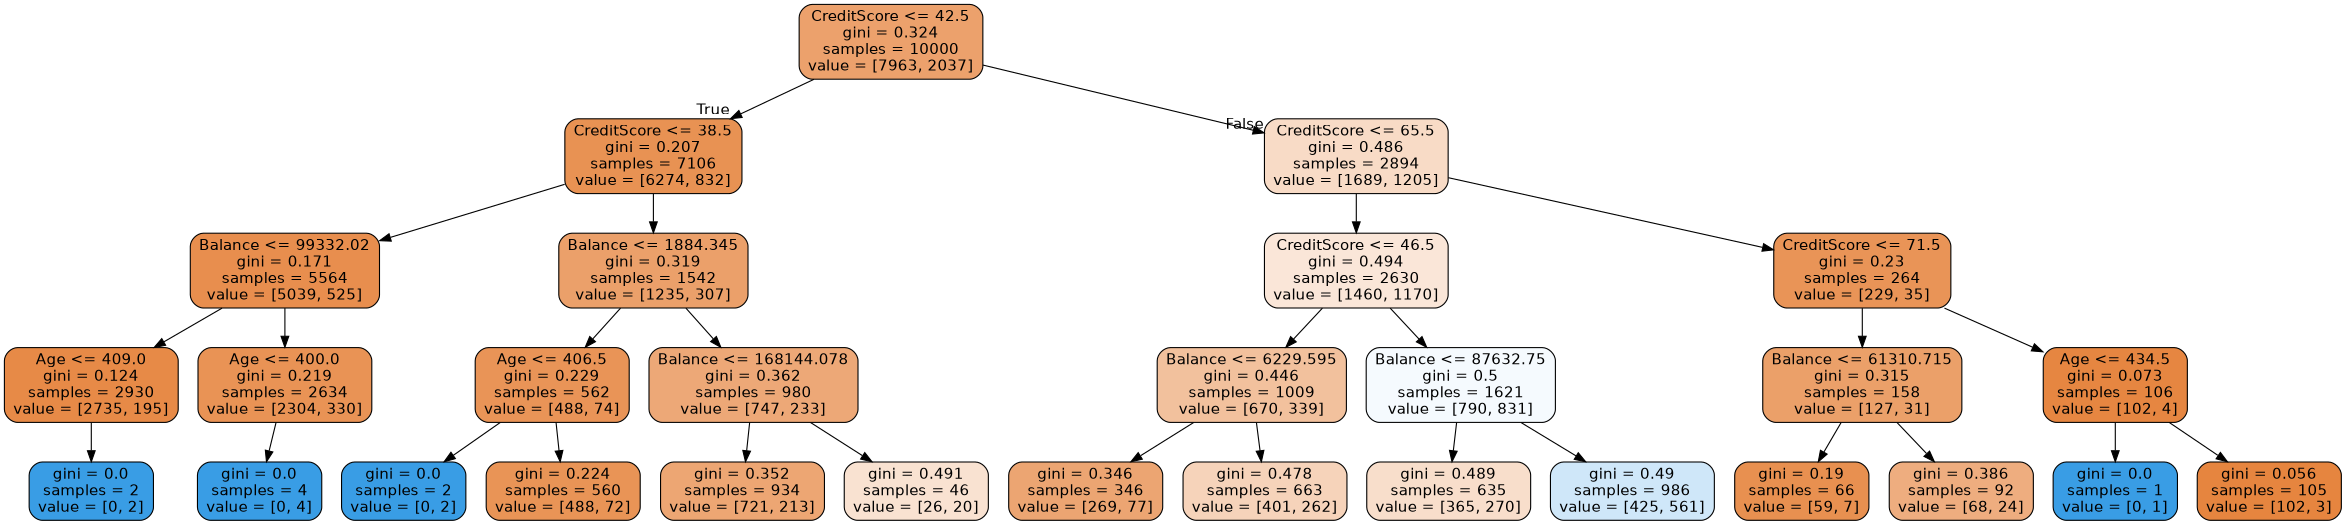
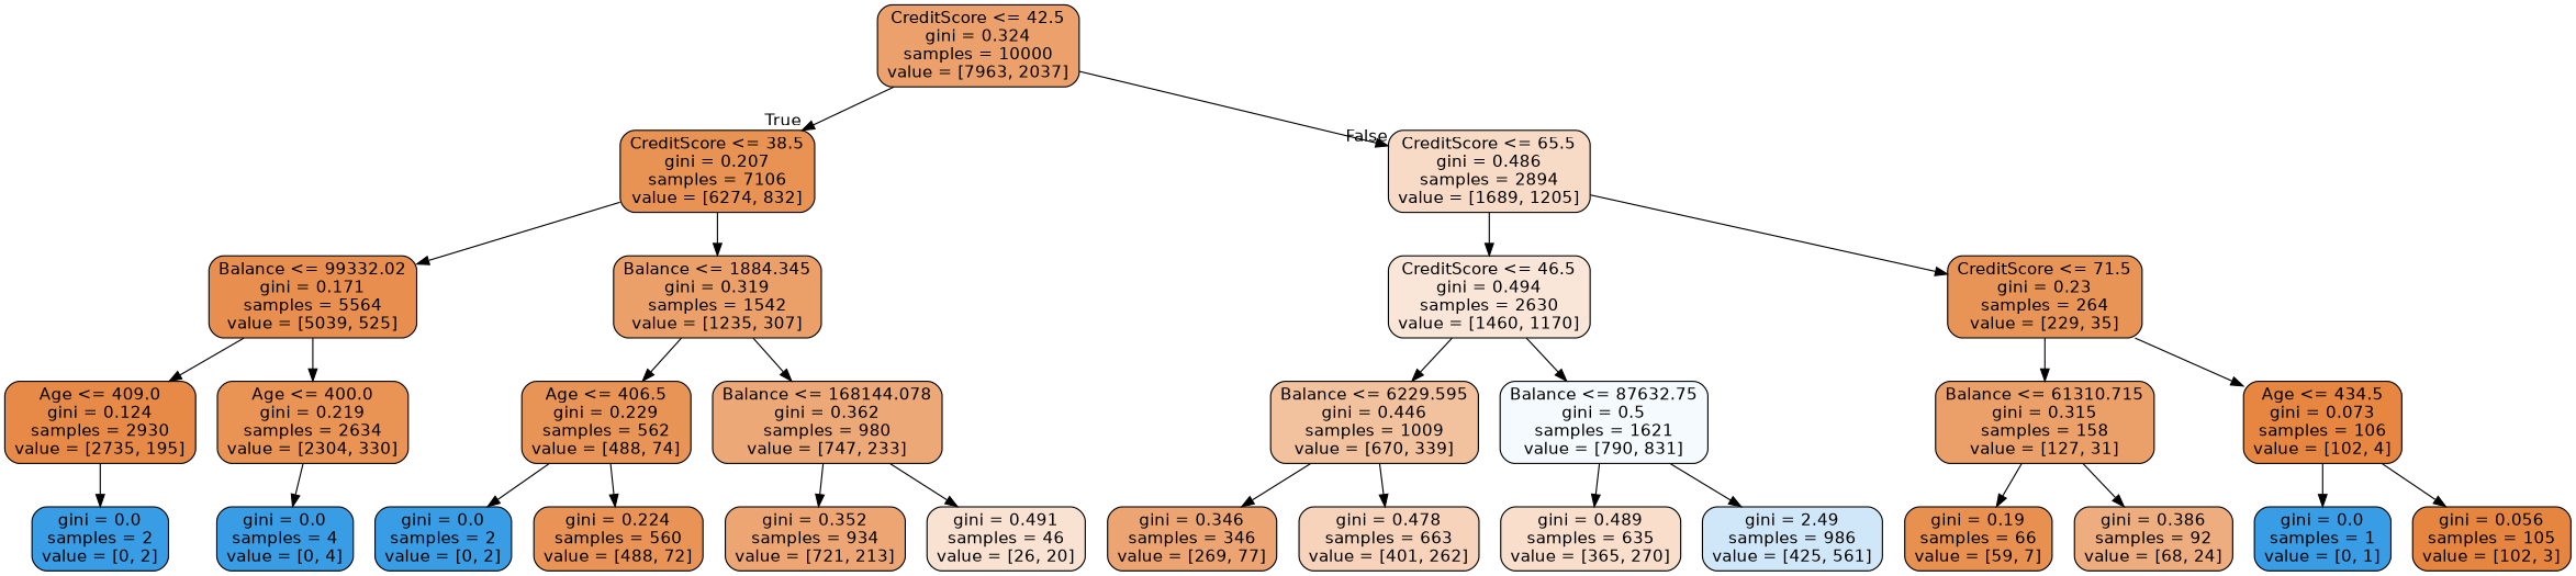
  digraph {
    node [color=black fillcolor="#399de5" fontname=helvetica shape=box style="filled, rounded"]
    edge [fontname=helvetica]
    n1 [fillcolor="#eca16c" label="CreditScore <= 42.5\ngini = 0.324\nsamples = 10000\nvalue = [7963, 2037]"]
    n2 [fillcolor="#e89253" label="CreditScore <= 38.5\ngini = 0.207\nsamples = 7106\nvalue = [6274, 832]"]
    n3 [fillcolor="#f8dbc6" label="CreditScore <= 65.5\ngini = 0.486\nsamples = 2894\nvalue = [1689, 1205]"]
    n4 [fillcolor="#e88e4e" label="Balance <= 99332.02\ngini = 0.171\nsamples = 5564\nvalue = [5039, 525]"]
    n5 [fillcolor="#eba06a" label="Balance <= 1884.345\ngini = 0.319\nsamples = 1542\nvalue = [1235, 307]"]
    n6 [fillcolor="#fae6d8" label="CreditScore <= 46.5\ngini = 0.494\nsamples = 2630\nvalue = [1460, 1170]"]
    n7 [fillcolor="#e99457" label="CreditScore <= 71.5\ngini = 0.23\nsamples = 264\nvalue = [229, 35]"]
    n8 [fillcolor="#e78a47" label="Age <= 409.0\ngini = 0.124\nsamples = 2930\nvalue = [2735, 195]"]
    n9 [fillcolor="#e99355" label="Age <= 400.0\ngini = 0.219\nsamples = 2634\nvalue = [2304, 330]"]
    n10 [fillcolor="#e99457" label="Age <= 406.5\ngini = 0.229\nsamples = 562\nvalue = [488, 74]"]
    n11 [fillcolor="#eda877" label="Balance <= 168144.078\ngini = 0.362\nsamples = 980\nvalue = [747, 233]"]
    n12 [label="gini = 0.0\nsamples = 2\nvalue = [0, 2]"]
    n13 [label="gini = 0.0\nsamples = 4\nvalue = [0, 4]"]
    n14 [label="gini = 0.0\nsamples = 2\nvalue = [0, 2]"]
    n15 [fillcolor="#e99456" label="gini = 0.224\nsamples = 560\nvalue = [488, 72]"]
    n16 [fillcolor="#eda673" label="gini = 0.352\nsamples = 934\nvalue = [721, 213]"]
    n17 [fillcolor="#f9e2d1" label="gini = 0.491\nsamples = 46\nvalue = [26, 20]"]
    n18 [fillcolor="#f2c19d" label="Balance <= 6229.595\ngini = 0.446\nsamples = 1009\nvalue = [670, 339]"]
    n19 [fillcolor="#f5fafe" label="Balance <= 87632.75\ngini = 0.5\nsamples = 1621\nvalue = [790, 831]"]
    n20 [fillcolor="#eba069" label="Balance <= 61310.715\ngini = 0.315\nsamples = 158\nvalue = [127, 31]"]
    n21 [fillcolor="#e68641" label="Age <= 434.5\ngini = 0.073\nsamples = 106\nvalue = [102, 4]"]
    n22 [fillcolor="#eca572" label="gini = 0.346\nsamples = 346\nvalue = [269, 77]"]
    n23 [fillcolor="#f6d3ba" label="gini = 0.478\nsamples = 663\nvalue = [401, 262]"]
    n24 [fillcolor="#f8decb" label="gini = 0.489\nsamples = 635\nvalue = [365, 270]"]
-   n25 [fillcolor="#cfe7f9" label="gini = 0.49\nsamples = 986\nvalue = [425, 561]"]
+   n25 [fillcolor="#cfe7f9" label="gini = 2.49\nsamples = 986\nvalue = [425, 561]"]
    n26 [fillcolor="#e89050" label="gini = 0.19\nsamples = 66\nvalue = [59, 7]"]
    n27 [fillcolor="#eead7f" label="gini = 0.386\nsamples = 92\nvalue = [68, 24]"]
    n28 [label="gini = 0.0\nsamples = 1\nvalue = [0, 1]"]
    n29 [fillcolor="#e6853f" label="gini = 0.056\nsamples = 105\nvalue = [102, 3]"]
    n1 -> n2 [headlabel=True labelangle=45 labeldistance=2.5]
    n1 -> n3 [headlabel=False labelangle=-45 labeldistance=2.5]
    n2 -> n4
    n2 -> n5
    n3 -> n6
    n3 -> n7
    n4 -> n8
    n4 -> n9
    n5 -> n10
    n5 -> n11
    n6 -> n18
    n6 -> n19
    n7 -> n20
    n7 -> n21
    n8 -> n12
    n9 -> n13
    n10 -> n14
    n10 -> n15
    n11 -> n16
    n11 -> n17
    n18 -> n22
    n18 -> n23
    n19 -> n24
    n19 -> n25
    n20 -> n26
    n20 -> n27
    n21 -> n28
    n21 -> n29
  }
